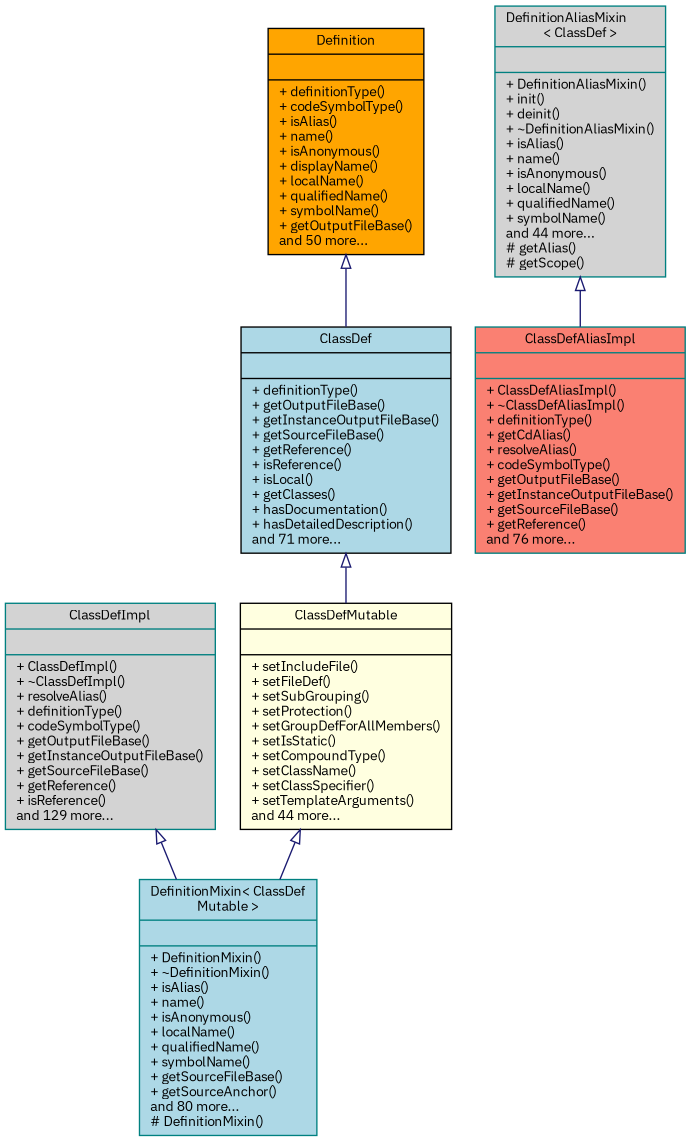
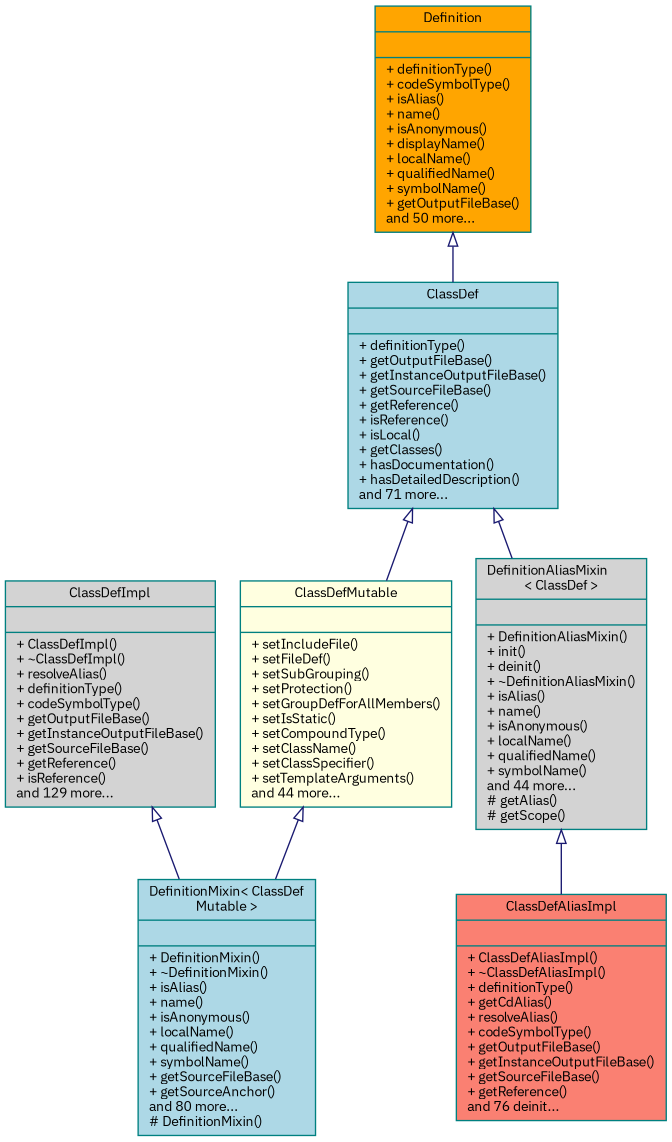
  digraph {
    fontname="IBM Plex Sans"
    node [color=teal fillcolor=lightblue fontname="IBM Plex Sans" fontsize=10 shape=record style=filled]
    edge [arrowtail=onormal color=midnightblue dir=back fontname="IBM Plex Sans" fontsize=10 labelfontname=Helvetica labelfontsize=10 style=solid]
-   n1 [color=black fontcolor=black height=0.2 label="{ClassDef\n||+ definitionType()\l+ getOutputFileBase()\l+ getInstanceOutputFileBase()\l+ getSourceFileBase()\l+ getReference()\l+ isReference()\l+ isLocal()\l+ getClasses()\l+ hasDocumentation()\l+ hasDetailedDescription()\land 71 more...\l}" width=0.4]
+   n1 [fontcolor=black height=0.2 label="{ClassDef\n||+ definitionType()\l+ getOutputFileBase()\l+ getInstanceOutputFileBase()\l+ getSourceFileBase()\l+ getReference()\l+ isReference()\l+ isLocal()\l+ getClasses()\l+ hasDocumentation()\l+ hasDetailedDescription()\land 71 more...\l}" width=0.4]
    n2 [fillcolor=lightgrey height=0.2 label="{DefinitionAliasMixin\l\< ClassDef \>\n||+ DefinitionAliasMixin()\l+ init()\l+ deinit()\l+ ~DefinitionAliasMixin()\l+ isAlias()\l+ name()\l+ isAnonymous()\l+ localName()\l+ qualifiedName()\l+ symbolName()\land 44 more...\l# getAlias()\l# getScope()\l}" width=0.4]
-   n3 [color=black fillcolor=lightyellow height=0.2 label="{ClassDefMutable\n||+ setIncludeFile()\l+ setFileDef()\l+ setSubGrouping()\l+ setProtection()\l+ setGroupDefForAllMembers()\l+ setIsStatic()\l+ setCompoundType()\l+ setClassName()\l+ setClassSpecifier()\l+ setTemplateArguments()\land 44 more...\l}" width=0.4]
-   n4 [fillcolor=salmon height=0.2 label="{ClassDefAliasImpl\n||+ ClassDefAliasImpl()\l+ ~ClassDefAliasImpl()\l+ definitionType()\l+ getCdAlias()\l+ resolveAlias()\l+ codeSymbolType()\l+ getOutputFileBase()\l+ getInstanceOutputFileBase()\l+ getSourceFileBase()\l+ getReference()\land 76 more...\l}" width=0.4]
+   n3 [fillcolor=lightyellow height=0.2 label="{ClassDefMutable\n||+ setIncludeFile()\l+ setFileDef()\l+ setSubGrouping()\l+ setProtection()\l+ setGroupDefForAllMembers()\l+ setIsStatic()\l+ setCompoundType()\l+ setClassName()\l+ setClassSpecifier()\l+ setTemplateArguments()\land 44 more...\l}" width=0.4]
+   n4 [fillcolor=salmon height=0.2 label="{ClassDefAliasImpl\n||+ ClassDefAliasImpl()\l+ ~ClassDefAliasImpl()\l+ definitionType()\l+ getCdAlias()\l+ resolveAlias()\l+ codeSymbolType()\l+ getOutputFileBase()\l+ getInstanceOutputFileBase()\l+ getSourceFileBase()\l+ getReference()\land 76 deinit...\l}" width=0.4]
    n5 [height=0.2 label="{DefinitionMixin\< ClassDef\lMutable \>\n||+ DefinitionMixin()\l+ ~DefinitionMixin()\l+ isAlias()\l+ name()\l+ isAnonymous()\l+ localName()\l+ qualifiedName()\l+ symbolName()\l+ getSourceFileBase()\l+ getSourceAnchor()\land 80 more...\l# DefinitionMixin()\l}" width=0.4]
-   n6 [color=black fillcolor=orange height=0.2 label="{Definition\n||+ definitionType()\l+ codeSymbolType()\l+ isAlias()\l+ name()\l+ isAnonymous()\l+ displayName()\l+ localName()\l+ qualifiedName()\l+ symbolName()\l+ getOutputFileBase()\land 50 more...\l}" width=0.4]
+   n6 [fillcolor=orange height=0.2 label="{Definition\n||+ definitionType()\l+ codeSymbolType()\l+ isAlias()\l+ name()\l+ isAnonymous()\l+ displayName()\l+ localName()\l+ qualifiedName()\l+ symbolName()\l+ getOutputFileBase()\land 50 more...\l}" width=0.4]
    n7 [fillcolor=lightgrey height=0.2 label="{ClassDefImpl\n||+ ClassDefImpl()\l+ ~ClassDefImpl()\l+ resolveAlias()\l+ definitionType()\l+ codeSymbolType()\l+ getOutputFileBase()\l+ getInstanceOutputFileBase()\l+ getSourceFileBase()\l+ getReference()\l+ isReference()\land 129 more...\l}" width=0.4]
+   n1 -> n2
    n1 -> n3
    n2 -> n4
    n3 -> n5
    n6 -> n1
    n7 -> n5
  }
